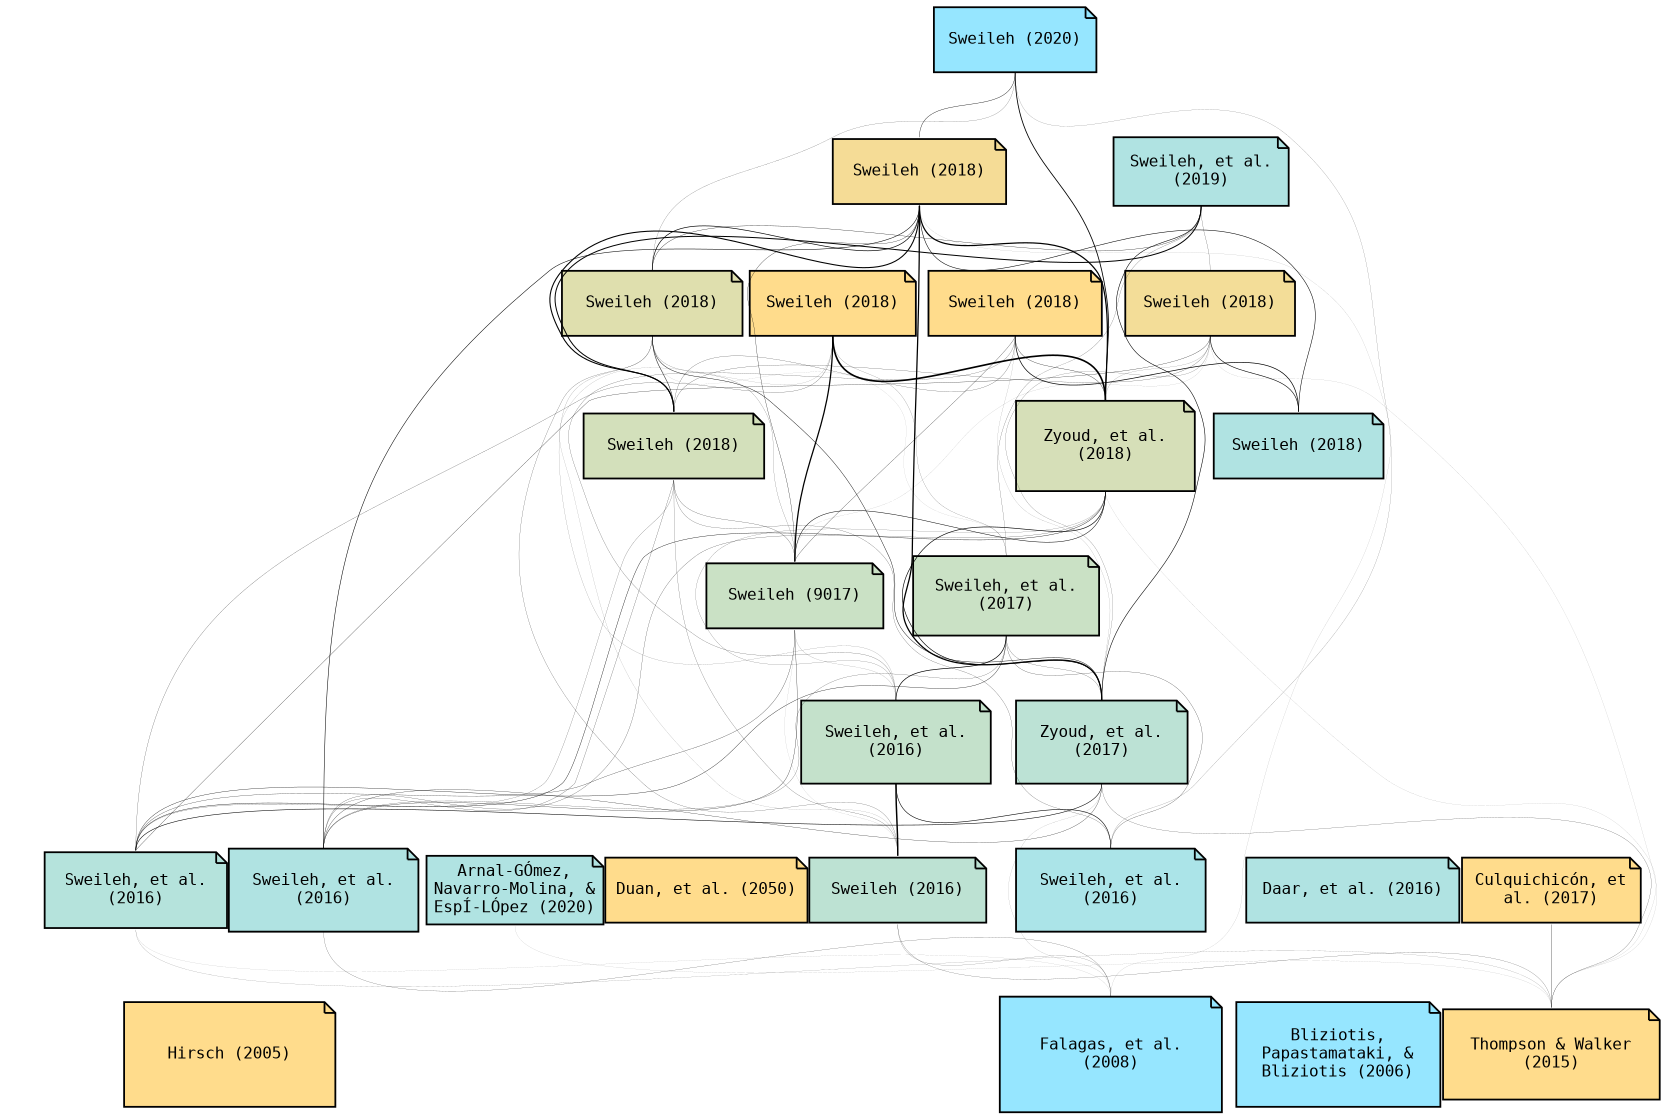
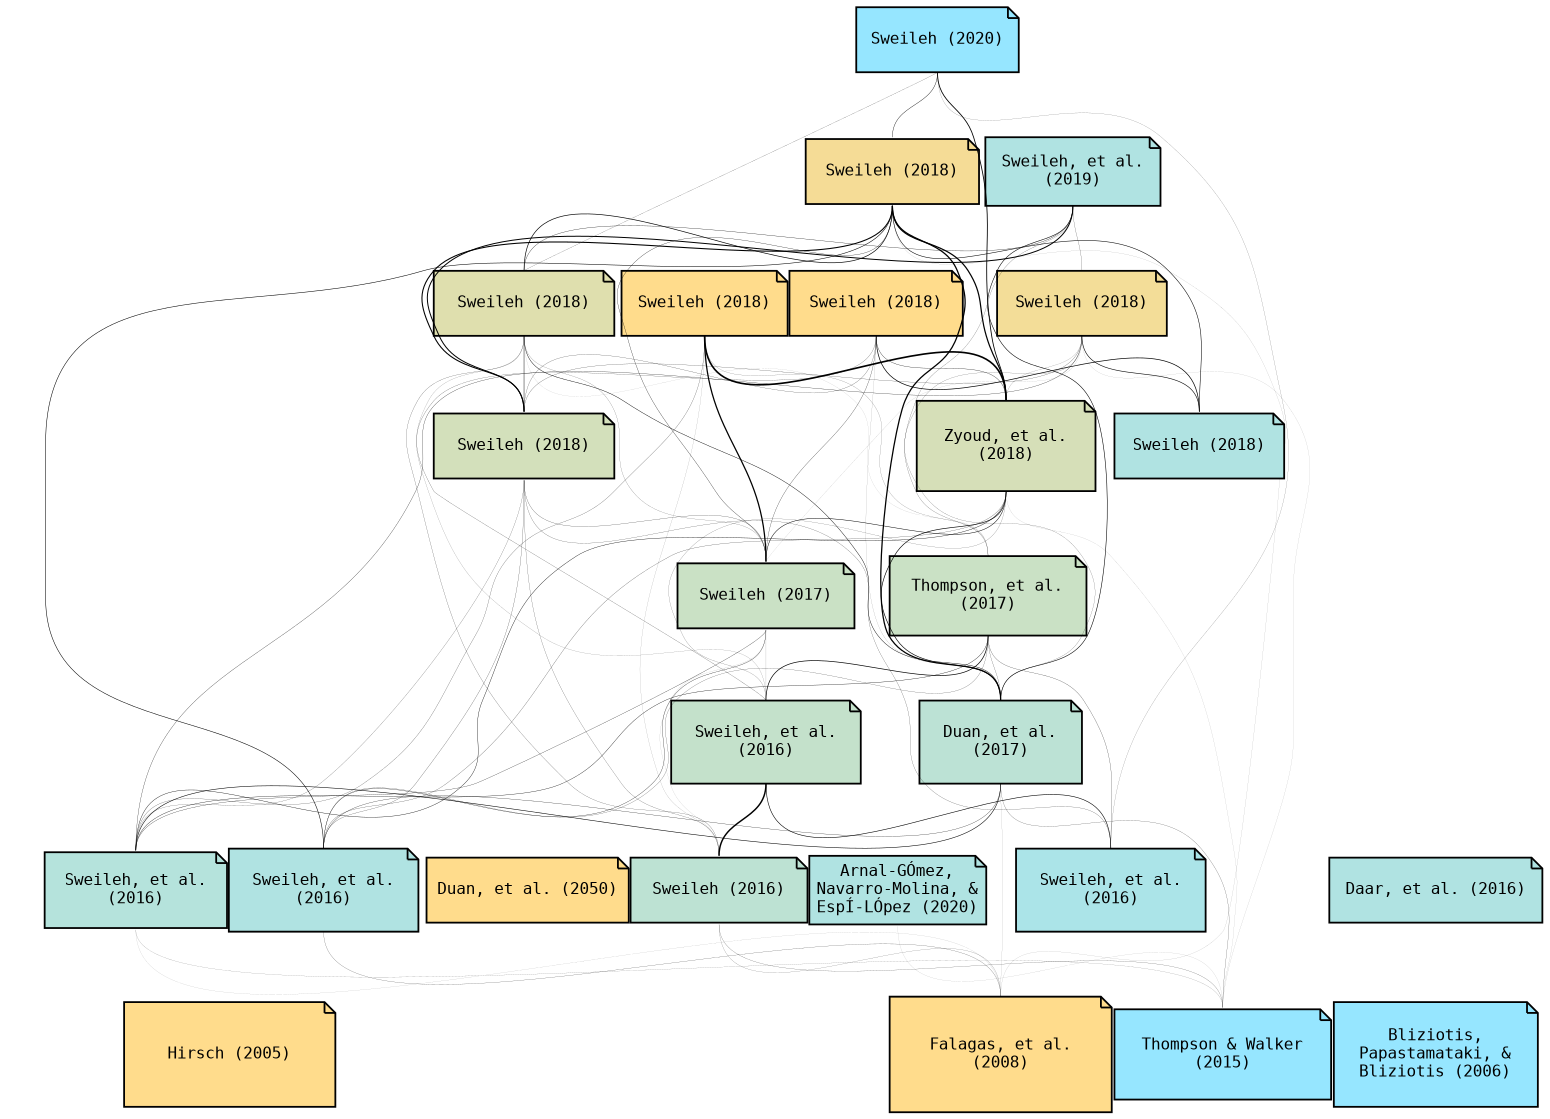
  digraph {
    fontname="DejaVu Sans Mono"
    nodesep=0.0
    rankdir=BT
    ranksep=0.5
    splines=true
    node [fillcolor="#FFDC8C" fontname="DejaVu Sans Mono" fontsize=9 margin=0.12781512503836437 ordering=in shape=note style=filled]
    edge [arrowhead=none fontname="DejaVu Sans Mono" headport=s penwidth=0.142697 tailport=n]
    n1 [label="Hirsch (2005)" margin=0.33992731873176035]
    n2 [fillcolor="#BDE2D3" label="Sweileh (2016)" margin=0.16461280356782382]
    n3 [fillcolor="#B5E3DC" label="Sweileh, et al.\n(2016)" margin=0.1579181246047625]
    n4 [fillcolor="#B0E3E2" label="Sweileh, et al.\n(2016)" margin=0.18010299956639814]
    n5 [fillcolor="#C4E1CB" label="Sweileh, et al.\n(2016)" margin=0.17552725051033058]
    n6 [fillcolor="#D3E0BB" label="Sweileh (2018)" margin=0.18010299956639814]
    n7 [fillcolor="#DFDFAE" label="Sweileh (2018)" margin=0.17787536009528288]
    n8 [label="Sweileh (2018)"]
    n9 [fillcolor="#F5DC96" label="Sweileh (2018)" margin=0.15413926851582252]
    n10 [label="Duan, et al. (2050)" margin=0.08010299956639813]
    n11 [fillcolor="#B0E3E2" label="Arnal-GÓmez,\nNavarro-Molina, &\nEspÍ-LÓpez (2020)" margin=0.05]
-   n12 [fillcolor="#CAE1C5" label="Sweileh (9017)" margin=0.16760912590556815]
-   n13 [fillcolor="#BCE2D5" label="Zyoud, et al.\n(2017)" margin=0.18617278360175926]
-   n14 [fillcolor="#CAE1C5" label="Sweileh, et al.\n(2017)" margin=0.1704119982655925]
+   n12 [fillcolor="#CAE1C5" label="Sweileh (2017)" margin=0.16760912590556815]
+   n13 [fillcolor="#BCE2D5" label="Duan, et al.\n(2017)" margin=0.18617278360175926]
+   n14 [fillcolor="#CAE1C5" label="Thompson, et al.\n(2017)" margin=0.1704119982655925]
    n15 [fillcolor="#D6DFB8" label="Zyoud, et al.\n(2018)" margin=0.21127838567197355]
    n16 [fillcolor="#F3DD98" label="Sweileh (2018)" margin=0.1345098040014257]
    n17 [label="Sweileh (2018)" margin=0.15413926851582252]
    n18 [fillcolor="#B0E3E2" label="Sweileh, et al.\n(2019)"]
    n19 [fillcolor="#96E6FF" label="Sweileh (2020)" margin=0.11020599913279625]
    n20 [fillcolor="#96E6FF" label="Bliziotis,\nPapastamataki, &\nBliziotis (2006)" margin=0.1914973347970818]
    n21 [fillcolor="#B0E3E2" label="Daar, et al. (2016)"]
-   n22 [label="Culquichicón, et\nal. (2017)" margin=0.09771212547196625]
-   n23 [fillcolor="#96E6FF" label="Falagas, et al.\n(2008)" margin=0.3103144372620182]
+   n23 [label="Falagas, et al.\n(2008)" margin=0.3103144372620182]
    n24 [fillcolor="#ABE4E8" label="Sweileh, et al.\n(2016)" margin=0.17787536009528288]
    n25 [fillcolor="#B0E3E2" label="Sweileh (2018)" margin=0.1454242509439325]
-   n26 [label="Thompson & Walker\n(2015)" margin=0.21127838567197355]
+   n26 [fillcolor="#96E6FF" label="Thompson & Walker\n(2015)" margin=0.21127838567197355]
    n1 -> n2 [penwidth=0.009555]
    n1 -> n3 [penwidth=0.008134]
    n1 -> n4 [penwidth=0.005078]
    n1 -> n5 [penwidth=0.001449]
    n1 -> n6 [penwidth=0.000775]
    n1 -> n7 [penwidth=0.004040]
    n1 -> n8 [penwidth=0.002115]
    n1 -> n9 [penwidth=0.002125]
    n1 -> n10 [penwidth=0.004604]
    n1 -> n11 [penwidth=0.012207]
    n2 -> n5 [penwidth=0.815090]
    n2 -> n6 [penwidth=0.091913]
    n2 -> n7 [penwidth=0.094664]
    n2 -> n8 [penwidth=0.045175]
    n2 -> n12 [penwidth=0.029064]
    n3 -> n6 [penwidth=0.086470]
    n3 -> n8 [penwidth=0.103758]
    n3 -> n12 [penwidth=0.135175]
    n3 -> n13 [penwidth=0.300818]
    n3 -> n14 [penwidth=0.182879]
    n3 -> n15 [penwidth=0.200541]
    n3 -> n16
    n4 -> n6 [penwidth=0.106361]
    n4 -> n9 [penwidth=0.294648]
    n4 -> n12 [penwidth=0.153543]
    n4 -> n13
    n4 -> n14 [penwidth=0.095110]
    n4 -> n15 [penwidth=0.109291]
    n5 -> n7 [penwidth=0.057781]
    n5 -> n12 [penwidth=0.051883]
    n5 -> n14 [penwidth=0.379446]
    n5 -> n15 [penwidth=0.075013]
    n5 -> n17 [penwidth=0.095857]
    n6 -> n7 [penwidth=0.248930]
    n6 -> n9 [penwidth=0.592499]
    n6 -> n16 [penwidth=0.104774]
    n6 -> n17 [penwidth=0.102531]
    n6 -> n18 [penwidth=0.552237]
    n7 -> n9 [penwidth=0.368675]
    n7 -> n18 [penwidth=0.165294]
    n7 -> n19 [penwidth=0.081217]
    n9 -> n19 [penwidth=0.204800]
    n12 -> n6 [penwidth=0.109494]
    n12 -> n7 [penwidth=0.074866]
    n12 -> n8 [penwidth=0.699804]
    n12 -> n9 [penwidth=0.152825]
    n12 -> n15 [penwidth=0.264121]
    n12 -> n16 [penwidth=0.029652]
    n12 -> n17 [penwidth=0.129728]
    n13 -> n7 [penwidth=0.229596]
    n13 -> n9 [penwidth=0.706309]
    n13 -> n14 [penwidth=0.096646]
    n13 -> n15 [penwidth=0.353112]
    n13 -> n16 [penwidth=0.078488]
    n13 -> n17 [penwidth=0.043600]
    n13 -> n18 [penwidth=0.309820]
    n14 -> n7 [penwidth=0.028018]
    n14 -> n8 [penwidth=0.068587]
    n14 -> n9 [penwidth=0.027200]
    n14 -> n15 [penwidth=0.025473]
    n14 -> n17 [penwidth=0.026208]
    n14 -> n18 [penwidth=0.088541]
    n15 -> n8 [penwidth=0.916814]
    n15 -> n9 [penwidth=0.676858]
    n15 -> n16 [penwidth=0.057565]
    n15 -> n17 [penwidth=0.161856]
    n15 -> n19 [penwidth=0.463510]
    n16 -> n18 [penwidth=0.097482]
    n20 -> n21 [penwidth=0.008531]
-   n20 -> n22 [penwidth=0.002609]
    n23 -> n2 [penwidth=0.067307]
    n23 -> n3 [penwidth=0.030620]
    n23 -> n4 [penwidth=0.090096]
    n23 -> n5 [penwidth=0.008937]
    n23 -> n6 [penwidth=0.012457]
    n23 -> n8 [penwidth=0.005839]
    n23 -> n9 [penwidth=0.034161]
    n23 -> n12 [penwidth=0.007217]
    n23 -> n13 [penwidth=0.040985]
    n23 -> n14 [penwidth=0.002562]
    n23 -> n15 [penwidth=0.022356]
    n23 -> n16 [penwidth=0.025473]
    n23 -> n18 [penwidth=0.013260]
    n23 -> n24 [penwidth=0.027200]
    n23 -> n25 [penwidth=0.018067]
    n24 -> n5 [penwidth=0.318976]
    n24 -> n6 [penwidth=0.097482]
    n24 -> n14 [penwidth=0.117422]
    n24 -> n19 [penwidth=0.064573]
    n25 -> n9 [penwidth=0.295468]
    n25 -> n16 [penwidth=0.323436]
    n25 -> n17 [penwidth=0.385367]
    n26 -> n2 [penwidth=0.085364]
    n26 -> n3 [penwidth=0.053014]
    n26 -> n10 [penwidth=0.009411]
    n26 -> n11 [penwidth=0.030305]
    n26 -> n12 [penwidth=0.014769]
    n26 -> n13 [penwidth=0.095498]
    n26 -> n15 [penwidth=0.031247]
    n26 -> n16 [penwidth=0.030856]
-   n26 -> n22 [penwidth=0.158568]
  }
